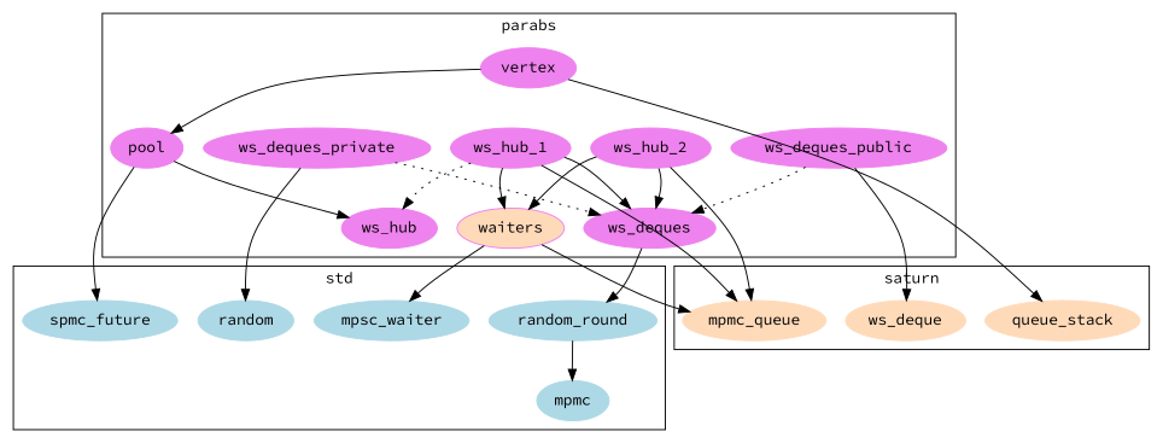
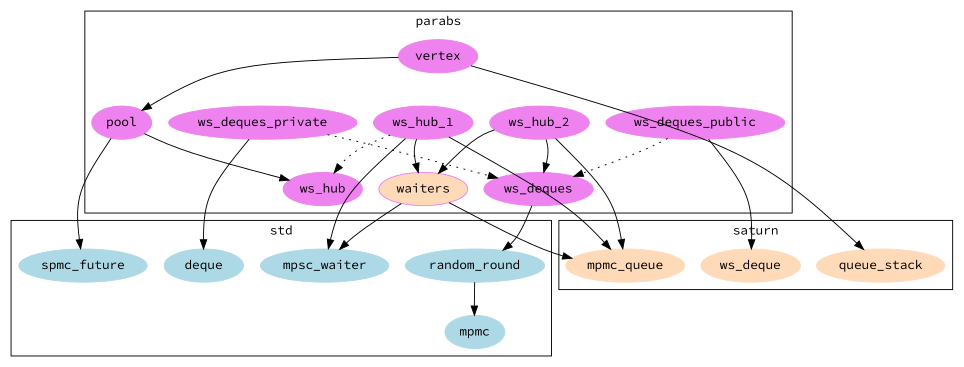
  digraph {
    fontname="Source Code Pro"
    splines=curved
    node [color=violet fontname="Source Code Pro" style=filled]
    edge [fontname="Source Code Pro"]
    n1 [color=lightblue label=mpmc]
    n2 [color=lightblue label=random_round]
-   n3 [color=lightblue label=random]
+   n3 [color=lightblue label=deque]
    n4 [color=lightblue label=mpsc_waiter]
    n5 [color=lightblue label=spmc_future]
    n6 [color=peachpuff label=queue_stack]
    n7 [color=peachpuff label=mpmc_queue]
    n8 [color=peachpuff label=ws_deque]
    n9 [label=ws_deques]
    n10 [label=ws_deques_public]
    n11 [label=ws_deques_private]
    n12 [fillcolor=peachpuff label=waiters]
    n13 [label=ws_hub]
    n14 [label=ws_hub_1]
    n15 [label=ws_hub_2]
    n16 [label=pool]
    n17 [label=vertex]
    subgraph cluster_1 {
      label=std
      n1
      n2
      n3
      n4
      n5
    }
    subgraph cluster_2 {
      label=saturn
      n6
      n7
      n8
    }
    subgraph cluster_3 {
      label=parabs
      n9
      n10
      n11
      n12
      n13
      n14
      n15
      n16
      n17
    }
    n2 -> n1
    n9 -> n2
    n10 -> n8
    n10 -> n9 [style=dotted]
    n11 -> n3
    n11 -> n9 [style=dotted]
    n12 -> n4
    n12 -> n7
    n14 -> n7
-   n14 -> n9
+   n14 -> n4
    n14 -> n12
    n14 -> n13 [style=dotted]
    n15 -> n7
    n15 -> n9
    n15 -> n12
    n16 -> n5
    n16 -> n13
    n17 -> n6
    n17 -> n16
  }
